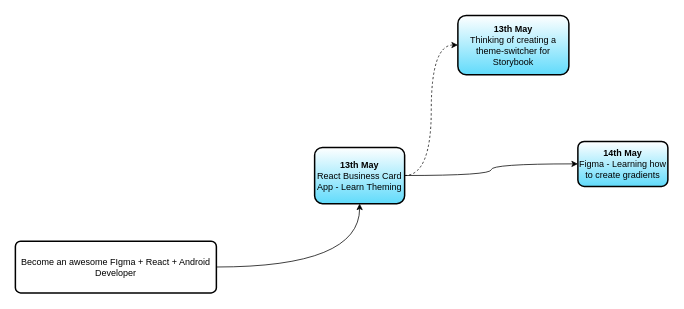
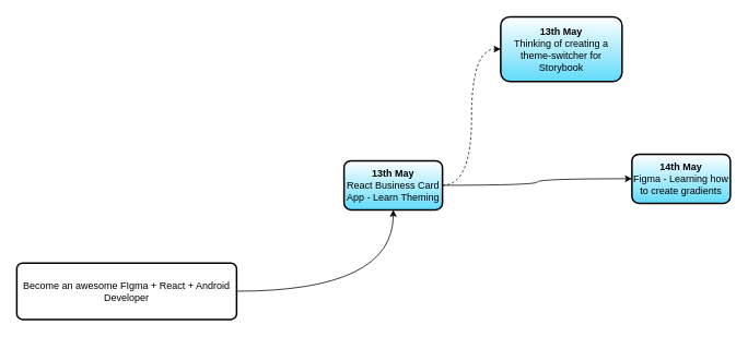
  <mxCell id="0" />
  <mxCell id="1" parent="0" />
  <mxCell id="2" value="" style="edgeStyle=orthogonalEdgeStyle;rounded=0;orthogonalLoop=1;jettySize=auto;html=1;elbow=vertical;curved=1;" edge="1" parent="1" source="3" target="6"><mxGeometry relative="1" as="geometry" /></mxCell>
  <mxCell id="3" value="Become an awesome FIgma + React + Android Developer" style="rounded=1;whiteSpace=wrap;html=1;absoluteArcSize=1;arcSize=14;strokeWidth=2;" vertex="1" parent="1"><mxGeometry x="20" y="321" width="268" height="69" as="geometry" /></mxCell>
  <mxCell id="4" style="edgeStyle=orthogonalEdgeStyle;rounded=0;orthogonalLoop=1;jettySize=auto;html=1;entryX=0;entryY=0.5;entryDx=0;entryDy=0;curved=1;dashed=1;" edge="1" parent="1" source="6" target="7"><mxGeometry relative="1" as="geometry" /></mxCell>
  <mxCell id="5" style="edgeStyle=orthogonalEdgeStyle;rounded=0;orthogonalLoop=1;jettySize=auto;html=1;entryX=0;entryY=0.5;entryDx=0;entryDy=0;curved=1;" edge="1" parent="1" source="6" target="8"><mxGeometry relative="1" as="geometry" /></mxCell>
- <mxCell id="6" value="&lt;b&gt;13th May&lt;/b&gt;&lt;br&gt;React Business Card App - Learn Theming" style="whiteSpace=wrap;html=1;rounded=1;arcSize=14;strokeWidth=2;gradientColor=#61dbfb;" vertex="1" parent="1"><mxGeometry x="419" y="196" width="120" height="75" as="geometry" /></mxCell>
+ <mxCell id="6" value="&lt;b&gt;13th May&lt;/b&gt;&lt;br&gt;React Business Card App - Learn Theming" style="whiteSpace=wrap;html=1;rounded=1;arcSize=14;strokeWidth=2;gradientColor=#61dbfb;" vertex="1" parent="1"><mxGeometry x="419" y="196" width="120" height="60" as="geometry" /></mxCell>
  <mxCell id="7" value="&lt;div&gt;&lt;b&gt;13th May&lt;/b&gt;&lt;br&gt;Thinking of creating a theme-switcher for Storybook&lt;/div&gt;" style="whiteSpace=wrap;html=1;rounded=1;arcSize=14;strokeWidth=2;gradientColor=#61dbfb;" vertex="1" parent="1"><mxGeometry x="610" y="20" width="148" height="79" as="geometry" /></mxCell>
  <mxCell id="8" value="&lt;b&gt;14th May&lt;/b&gt;&lt;br&gt;Figma - Learning how to create gradients" style="whiteSpace=wrap;html=1;rounded=1;arcSize=14;strokeWidth=2;gradientColor=#61dbfb;" vertex="1" parent="1"><mxGeometry x="770" y="188" width="120" height="60" as="geometry" /></mxCell>
